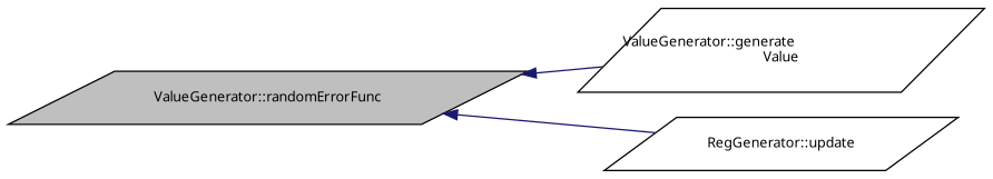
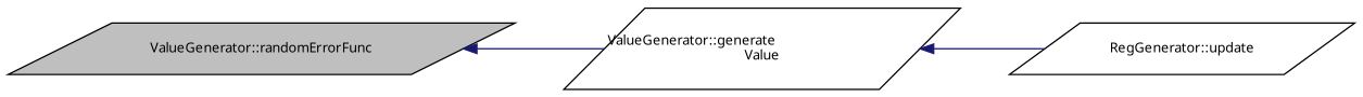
  digraph {
    fontname="Noto Sans"
    rankdir=LR
    node [color=black fillcolor=white fontname="Noto Sans" fontsize=10 shape=parallelogram style=filled]
    edge [color=midnightblue dir=back fontname="Noto Sans" fontsize=10 labelfontname=Helvetica labelfontsize=10 style=solid]
    n1 [fillcolor=grey75 fontcolor=black height=0.2 label="ValueGenerator::randomErrorFunc" width=0.4]
    n2 [height=0.2 label="ValueGenerator::generate\lValue" width=0.4]
    n3 [height=0.2 label="RegGenerator::update" width=0.4]
    n1 -> n2
-   n1 -> n3
+   n2 -> n3
  }
